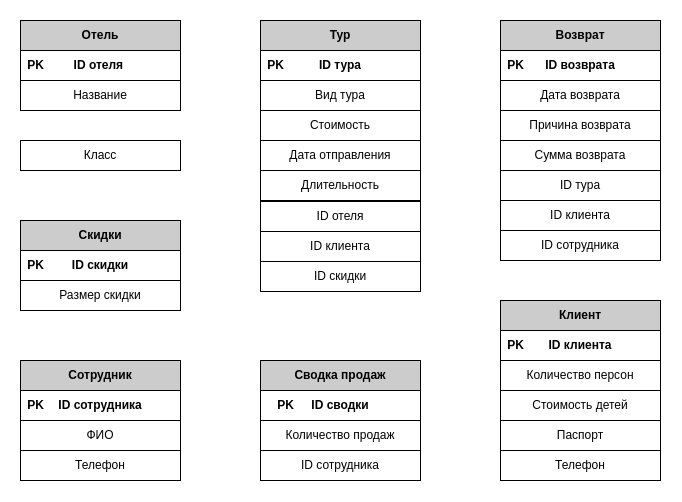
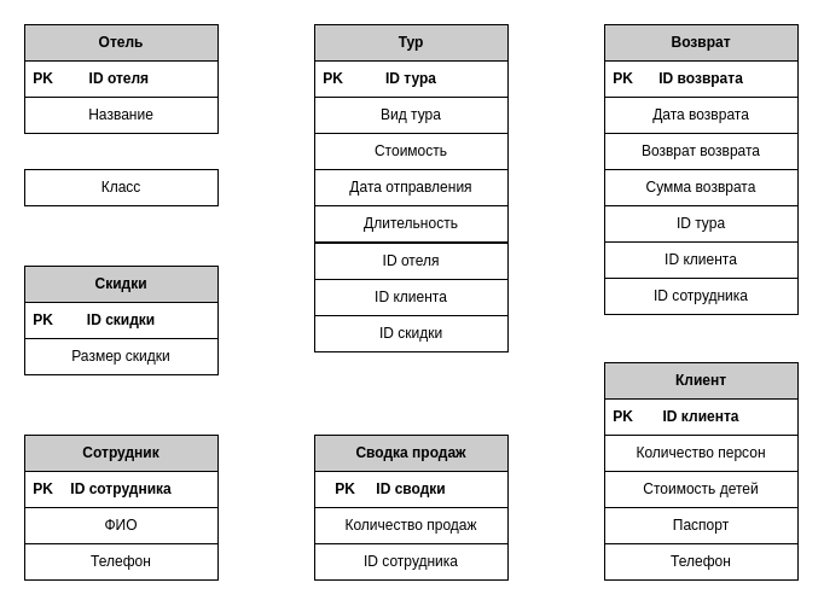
  <mxCell id="0" />
  <mxCell id="1" parent="0" />
  <mxCell id="2" value="" style="group" vertex="1" connectable="0" parent="1"><mxGeometry x="20" y="20" width="160" height="150" as="geometry" /></mxCell>
  <mxCell id="3" value="&lt;b&gt;Отель&lt;/b&gt;" style="rounded=0;whiteSpace=wrap;html=1;fillColor=#CCCCCC;strokeColor=#000000;" parent="2" vertex="1"><mxGeometry width="160" height="30" as="geometry" /></mxCell>
  <mxCell id="4" value="&lt;b&gt;ID отеля&amp;nbsp;&lt;/b&gt;" style="rounded=0;whiteSpace=wrap;html=1;strokeColor=#000000;" parent="2" vertex="1"><mxGeometry y="30" width="160" height="30" as="geometry" /></mxCell>
  <mxCell id="5" value="Класс" style="rounded=0;whiteSpace=wrap;html=1;strokeColor=#000000;" parent="2" vertex="1"><mxGeometry y="120" width="160" height="30" as="geometry" /></mxCell>
  <mxCell id="6" value="Название" style="rounded=0;whiteSpace=wrap;html=1;strokeColor=#000000;" parent="2" vertex="1"><mxGeometry y="60" width="160" height="30" as="geometry" /></mxCell>
  <mxCell id="7" value="&lt;b&gt;PK&lt;/b&gt;" style="text;html=1;align=center;verticalAlign=middle;resizable=0;points=[];;autosize=1;" vertex="1" parent="2"><mxGeometry y="35" width="30" height="20" as="geometry" /></mxCell>
  <mxCell id="8" value="" style="group" vertex="1" connectable="0" parent="1"><mxGeometry x="500" y="300" width="160" height="180" as="geometry" /></mxCell>
  <mxCell id="9" value="&lt;b&gt;Клиент&lt;/b&gt;" style="rounded=0;whiteSpace=wrap;html=1;fillColor=#CCCCCC;strokeColor=#000000;" parent="8" vertex="1"><mxGeometry width="160" height="30" as="geometry" /></mxCell>
  <mxCell id="10" value="&lt;b&gt;ID клиента&lt;/b&gt;" style="rounded=0;whiteSpace=wrap;html=1;strokeColor=#000000;" parent="8" vertex="1"><mxGeometry y="30" width="160" height="30" as="geometry" /></mxCell>
  <mxCell id="11" value="Стоимость детей" style="rounded=0;whiteSpace=wrap;html=1;strokeColor=#000000;" parent="8" vertex="1"><mxGeometry y="90" width="160" height="30" as="geometry" /></mxCell>
  <mxCell id="12" value="Паспорт" style="rounded=0;whiteSpace=wrap;html=1;strokeColor=#000000;" parent="8" vertex="1"><mxGeometry y="120" width="160" height="30" as="geometry" /></mxCell>
  <mxCell id="13" value="Количество персон" style="rounded=0;whiteSpace=wrap;html=1;strokeColor=#000000;" parent="8" vertex="1"><mxGeometry y="60" width="160" height="30" as="geometry" /></mxCell>
  <mxCell id="14" value="Телефон" style="rounded=0;whiteSpace=wrap;html=1;strokeColor=#000000;" parent="8" vertex="1"><mxGeometry y="150" width="160" height="30" as="geometry" /></mxCell>
  <mxCell id="15" value="&lt;b&gt;PK&lt;/b&gt;" style="text;html=1;align=center;verticalAlign=middle;resizable=0;points=[];;autosize=1;" vertex="1" parent="8"><mxGeometry y="35" width="30" height="20" as="geometry" /></mxCell>
  <mxCell id="16" value="" style="group" vertex="1" connectable="0" parent="1"><mxGeometry x="500" y="20" width="160" height="240" as="geometry" /></mxCell>
  <mxCell id="17" value="&lt;b&gt;Возврат&lt;/b&gt;" style="rounded=0;whiteSpace=wrap;html=1;strokeColor=#000000;fillColor=#CCCCCC;" parent="16" vertex="1"><mxGeometry width="160" height="30" as="geometry" /></mxCell>
  <mxCell id="18" value="&lt;b&gt;ID возврата&lt;/b&gt;" style="rounded=0;whiteSpace=wrap;html=1;strokeColor=#000000;" parent="16" vertex="1"><mxGeometry y="30" width="160" height="30" as="geometry" /></mxCell>
  <mxCell id="19" value="Дата возврата" style="rounded=0;whiteSpace=wrap;html=1;strokeColor=#000000;" parent="16" vertex="1"><mxGeometry y="60" width="160" height="30" as="geometry" /></mxCell>
- <mxCell id="20" value="Причина возврата" style="rounded=0;whiteSpace=wrap;html=1;strokeColor=#000000;" parent="16" vertex="1"><mxGeometry y="90" width="160" height="30" as="geometry" /></mxCell>
+ <mxCell id="20" value="Возврат возврата" style="rounded=0;whiteSpace=wrap;html=1;strokeColor=#000000;" parent="16" vertex="1"><mxGeometry y="90" width="160" height="30" as="geometry" /></mxCell>
  <mxCell id="21" value="Сумма возврата" style="rounded=0;whiteSpace=wrap;html=1;strokeColor=#000000;" parent="16" vertex="1"><mxGeometry y="120" width="160" height="30" as="geometry" /></mxCell>
  <mxCell id="22" value="ID тура" style="rounded=0;whiteSpace=wrap;html=1;strokeColor=#000000;" parent="16" vertex="1"><mxGeometry y="150" width="160" height="30" as="geometry" /></mxCell>
  <mxCell id="23" value="ID клиента" style="rounded=0;whiteSpace=wrap;html=1;strokeColor=#000000;" parent="16" vertex="1"><mxGeometry y="180" width="160" height="30" as="geometry" /></mxCell>
  <mxCell id="24" value="ID сотрудника" style="rounded=0;whiteSpace=wrap;html=1;strokeColor=#000000;" parent="16" vertex="1"><mxGeometry y="210" width="160" height="30" as="geometry" /></mxCell>
  <mxCell id="25" value="&lt;b&gt;PK&lt;/b&gt;" style="text;html=1;align=center;verticalAlign=middle;resizable=0;points=[];;autosize=1;" vertex="1" parent="16"><mxGeometry y="35" width="30" height="20" as="geometry" /></mxCell>
  <mxCell id="26" value="" style="group" vertex="1" connectable="0" parent="1"><mxGeometry x="20" y="220" width="160" height="90" as="geometry" /></mxCell>
  <mxCell id="27" value="&lt;b&gt;Скидки&lt;/b&gt;" style="rounded=0;whiteSpace=wrap;html=1;strokeColor=#000000;fillColor=#CCCCCC;" parent="26" vertex="1"><mxGeometry width="160" height="30" as="geometry" /></mxCell>
  <mxCell id="28" value="&lt;b&gt;ID скидки&lt;/b&gt;" style="rounded=0;whiteSpace=wrap;html=1;strokeColor=#000000;" parent="26" vertex="1"><mxGeometry y="30" width="160" height="30" as="geometry" /></mxCell>
  <mxCell id="29" value="Размер скидки" style="rounded=0;whiteSpace=wrap;html=1;strokeColor=#000000;" parent="26" vertex="1"><mxGeometry y="60" width="160" height="30" as="geometry" /></mxCell>
  <mxCell id="30" value="&lt;b&gt;PK&lt;/b&gt;" style="text;html=1;align=center;verticalAlign=middle;resizable=0;points=[];;autosize=1;" vertex="1" parent="26"><mxGeometry y="35" width="30" height="20" as="geometry" /></mxCell>
  <mxCell id="31" value="" style="group" vertex="1" connectable="0" parent="1"><mxGeometry x="260" y="360" width="160" height="120" as="geometry" /></mxCell>
  <mxCell id="32" value="&lt;b&gt;Сводка продаж&lt;/b&gt;" style="rounded=0;whiteSpace=wrap;html=1;strokeColor=#000000;fillColor=#CCCCCC;" parent="31" vertex="1"><mxGeometry width="160" height="30" as="geometry" /></mxCell>
  <mxCell id="33" value="Количество продаж" style="rounded=0;whiteSpace=wrap;html=1;strokeColor=#000000;" parent="31" vertex="1"><mxGeometry y="60" width="160" height="30" as="geometry" /></mxCell>
  <mxCell id="34" value="ID сотрудника" style="rounded=0;whiteSpace=wrap;html=1;strokeColor=#000000;" parent="31" vertex="1"><mxGeometry y="90" width="160" height="30" as="geometry" /></mxCell>
  <mxCell id="35" value="&lt;b&gt;ID сводки&lt;/b&gt;" style="rounded=0;whiteSpace=wrap;html=1;strokeColor=#000000;" parent="31" vertex="1"><mxGeometry y="30" width="160" height="30" as="geometry" /></mxCell>
  <mxCell id="36" value="&lt;b&gt;PK&lt;/b&gt;" style="text;html=1;align=center;verticalAlign=middle;resizable=0;points=[];;autosize=1;" vertex="1" parent="31"><mxGeometry x="10" y="35" width="30" height="20" as="geometry" /></mxCell>
  <mxCell id="37" value="" style="group" vertex="1" connectable="0" parent="1"><mxGeometry x="20" y="360" width="160" height="120" as="geometry" /></mxCell>
  <mxCell id="38" value="&lt;b&gt;Сотрудник&lt;/b&gt;" style="rounded=0;whiteSpace=wrap;html=1;strokeColor=#000000;fillColor=#CCCCCC;" parent="37" vertex="1"><mxGeometry width="160" height="30" as="geometry" /></mxCell>
  <mxCell id="39" value="&lt;b&gt;ID сотрудника&lt;/b&gt;" style="rounded=0;whiteSpace=wrap;html=1;strokeColor=#000000;" parent="37" vertex="1"><mxGeometry y="30" width="160" height="30" as="geometry" /></mxCell>
  <mxCell id="40" value="ФИО" style="rounded=0;whiteSpace=wrap;html=1;strokeColor=#000000;" parent="37" vertex="1"><mxGeometry y="60" width="160" height="30" as="geometry" /></mxCell>
  <mxCell id="41" value="Телефон" style="rounded=0;whiteSpace=wrap;html=1;strokeColor=#000000;" parent="37" vertex="1"><mxGeometry y="90" width="160" height="30" as="geometry" /></mxCell>
  <mxCell id="42" value="&lt;b&gt;PK&lt;/b&gt;" style="text;html=1;align=center;verticalAlign=middle;resizable=0;points=[];;autosize=1;" vertex="1" parent="37"><mxGeometry y="35" width="30" height="20" as="geometry" /></mxCell>
  <mxCell id="43" value="" style="group" vertex="1" connectable="0" parent="1"><mxGeometry x="260" y="20" width="160" height="271" as="geometry" /></mxCell>
  <mxCell id="44" value="" style="group" vertex="1" connectable="0" parent="43"><mxGeometry width="160" height="180" as="geometry" /></mxCell>
  <mxCell id="45" value="&lt;b&gt;Тур&lt;/b&gt;" style="rounded=0;whiteSpace=wrap;html=1;fillColor=#CCCCCC;strokeColor=#000000;" parent="44" vertex="1"><mxGeometry width="160" height="30" as="geometry" /></mxCell>
  <mxCell id="46" value="&lt;b&gt;ID тура&lt;/b&gt;" style="rounded=0;whiteSpace=wrap;html=1;strokeColor=#000000;" parent="44" vertex="1"><mxGeometry y="30" width="160" height="30" as="geometry" /></mxCell>
  <mxCell id="47" value="Стоимость" style="rounded=0;whiteSpace=wrap;html=1;strokeColor=#000000;" parent="44" vertex="1"><mxGeometry y="90" width="160" height="30" as="geometry" /></mxCell>
  <mxCell id="48" value="Длительность" style="rounded=0;whiteSpace=wrap;html=1;strokeColor=#000000;" parent="44" vertex="1"><mxGeometry y="150" width="160" height="30" as="geometry" /></mxCell>
  <mxCell id="49" value="Вид тура" style="rounded=0;whiteSpace=wrap;html=1;strokeColor=#000000;" parent="44" vertex="1"><mxGeometry y="60" width="160" height="30" as="geometry" /></mxCell>
  <mxCell id="50" value="Дата отправления" style="rounded=0;whiteSpace=wrap;html=1;strokeColor=#000000;" parent="44" vertex="1"><mxGeometry y="120" width="160" height="30" as="geometry" /></mxCell>
  <mxCell id="51" value="&lt;b&gt;PK&lt;/b&gt;" style="text;html=1;align=center;verticalAlign=middle;resizable=0;points=[];;autosize=1;" vertex="1" parent="44"><mxGeometry y="35" width="30" height="20" as="geometry" /></mxCell>
  <mxCell id="52" value="&lt;span style=&quot;white-space: normal&quot;&gt;ID отеля&lt;/span&gt;" style="rounded=0;whiteSpace=wrap;html=1;" vertex="1" parent="43"><mxGeometry y="181" width="160" height="30" as="geometry" /></mxCell>
  <mxCell id="53" value="&lt;span style=&quot;white-space: normal&quot;&gt;ID клиента&lt;/span&gt;" style="rounded=0;whiteSpace=wrap;html=1;" vertex="1" parent="43"><mxGeometry y="211" width="160" height="30" as="geometry" /></mxCell>
  <mxCell id="54" value="&lt;span style=&quot;white-space: normal&quot;&gt;ID скидки&lt;/span&gt;" style="rounded=0;whiteSpace=wrap;html=1;" vertex="1" parent="43"><mxGeometry y="241" width="160" height="30" as="geometry" /></mxCell>
